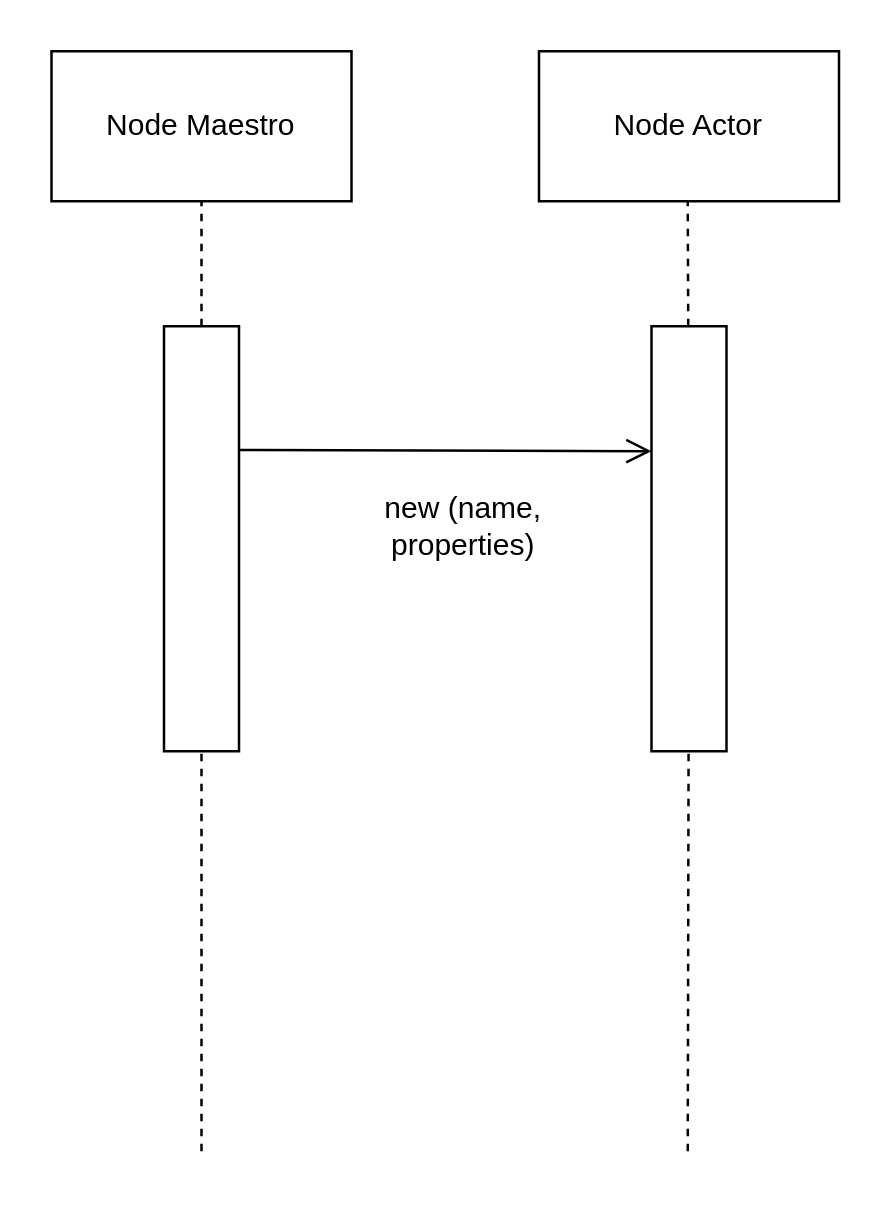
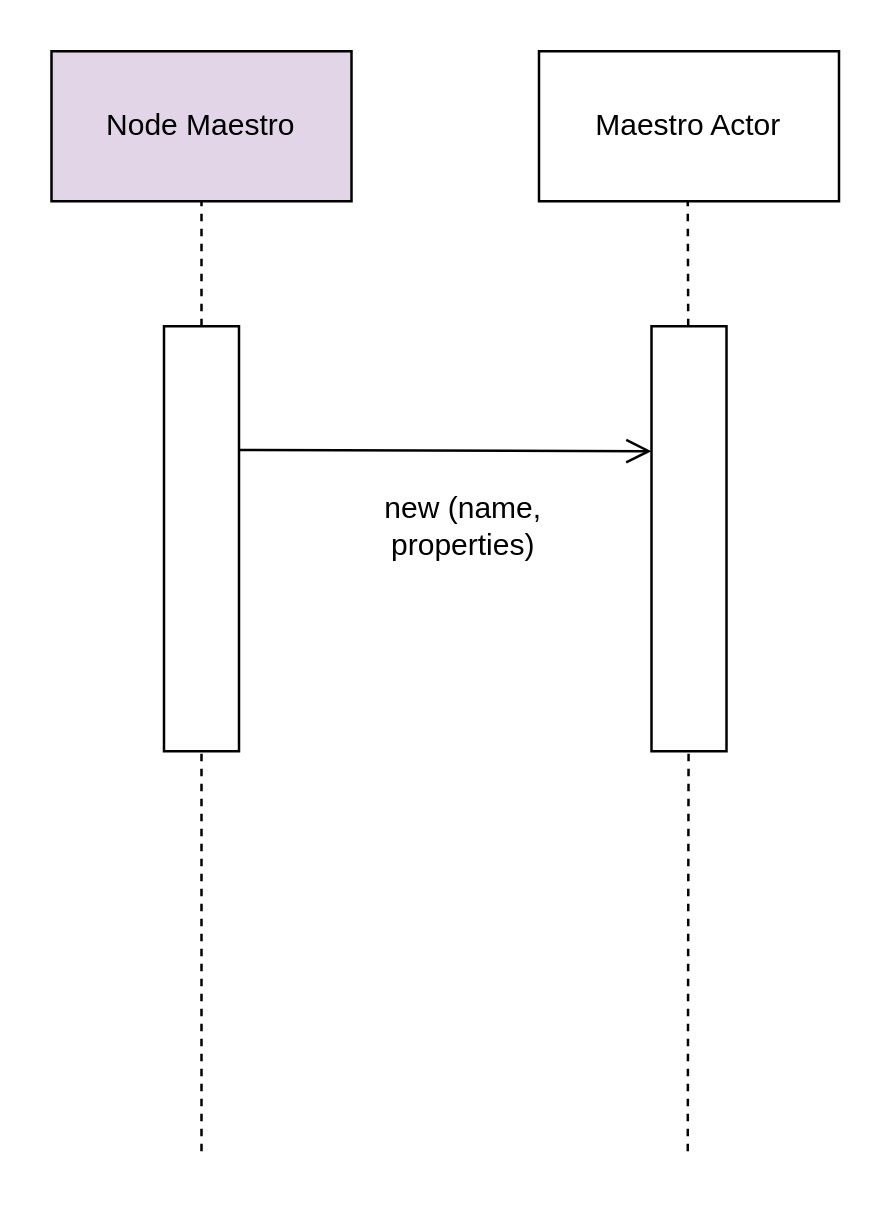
  <mxCell id="0" />
  <mxCell id="1" parent="0" />
- <mxCell id="2" value="Node Maestro" style="rounded=0;whiteSpace=wrap;html=1;" parent="1" vertex="1"><mxGeometry x="20" y="20" width="120" height="60" as="geometry" /></mxCell>
- <mxCell id="3" value="Node Actor" style="rounded=0;whiteSpace=wrap;html=1;" parent="1" vertex="1"><mxGeometry x="215" y="20" width="120" height="60" as="geometry" /></mxCell>
+ <mxCell id="2" value="Node Maestro" style="rounded=0;whiteSpace=wrap;html=1;fillColor=#e1d5e7;" parent="1" vertex="1"><mxGeometry x="20" y="20" width="120" height="60" as="geometry" /></mxCell>
+ <mxCell id="3" value="Maestro Actor" style="rounded=0;whiteSpace=wrap;html=1;" parent="1" vertex="1"><mxGeometry x="215" y="20" width="120" height="60" as="geometry" /></mxCell>
  <mxCell id="4" value="" style="endArrow=none;dashed=1;html=1;rounded=0;startArrow=none;" parent="1" source="6" edge="1"><mxGeometry width="50" height="50" relative="1" as="geometry"><mxPoint x="80" y="460" as="sourcePoint" /><mxPoint x="80" y="80" as="targetPoint" /></mxGeometry></mxCell>
  <mxCell id="5" value="" style="endArrow=none;dashed=1;html=1;rounded=0;startArrow=none;" parent="1" source="8" edge="1"><mxGeometry width="50" height="50" relative="1" as="geometry"><mxPoint x="274.5" y="460" as="sourcePoint" /><mxPoint x="274.5" y="80" as="targetPoint" /></mxGeometry></mxCell>
  <mxCell id="6" value="" style="rounded=0;whiteSpace=wrap;html=1;" parent="1" vertex="1"><mxGeometry x="65" y="130" width="30" height="170" as="geometry" /></mxCell>
  <mxCell id="7" value="" style="endArrow=none;dashed=1;html=1;rounded=0;" parent="1" target="6" edge="1"><mxGeometry width="50" height="50" relative="1" as="geometry"><mxPoint x="80" y="460" as="sourcePoint" /><mxPoint x="80" y="80" as="targetPoint" /></mxGeometry></mxCell>
  <mxCell id="8" value="" style="rounded=0;whiteSpace=wrap;html=1;" parent="1" vertex="1"><mxGeometry x="260" y="130" width="30" height="170" as="geometry" /></mxCell>
  <mxCell id="9" value="" style="endArrow=none;dashed=1;html=1;rounded=0;" parent="1" target="8" edge="1"><mxGeometry width="50" height="50" relative="1" as="geometry"><mxPoint x="274.5" y="460" as="sourcePoint" /><mxPoint x="274.5" y="80" as="targetPoint" /></mxGeometry></mxCell>
  <mxCell id="10" value="new (name, properties)" style="text;html=1;strokeColor=none;fillColor=none;align=center;verticalAlign=middle;whiteSpace=wrap;rounded=0;" parent="1" vertex="1"><mxGeometry x="140" y="195" width="90" height="30" as="geometry" /></mxCell>
  <mxCell id="11" value="" style="edgeStyle=orthogonalEdgeStyle;html=1;verticalAlign=bottom;endArrow=open;endSize=8;strokeColor=#000000;rounded=0;exitX=0.952;exitY=0.619;exitDx=0;exitDy=0;exitPerimeter=0;entryX=0;entryY=0.294;entryDx=0;entryDy=0;entryPerimeter=0;" edge="1" parent="1" target="8"><mxGeometry relative="1" as="geometry"><mxPoint x="220.76" y="180" as="targetPoint" /><mxPoint x="95" y="179.52" as="sourcePoint" /><Array as="points" /></mxGeometry></mxCell>
